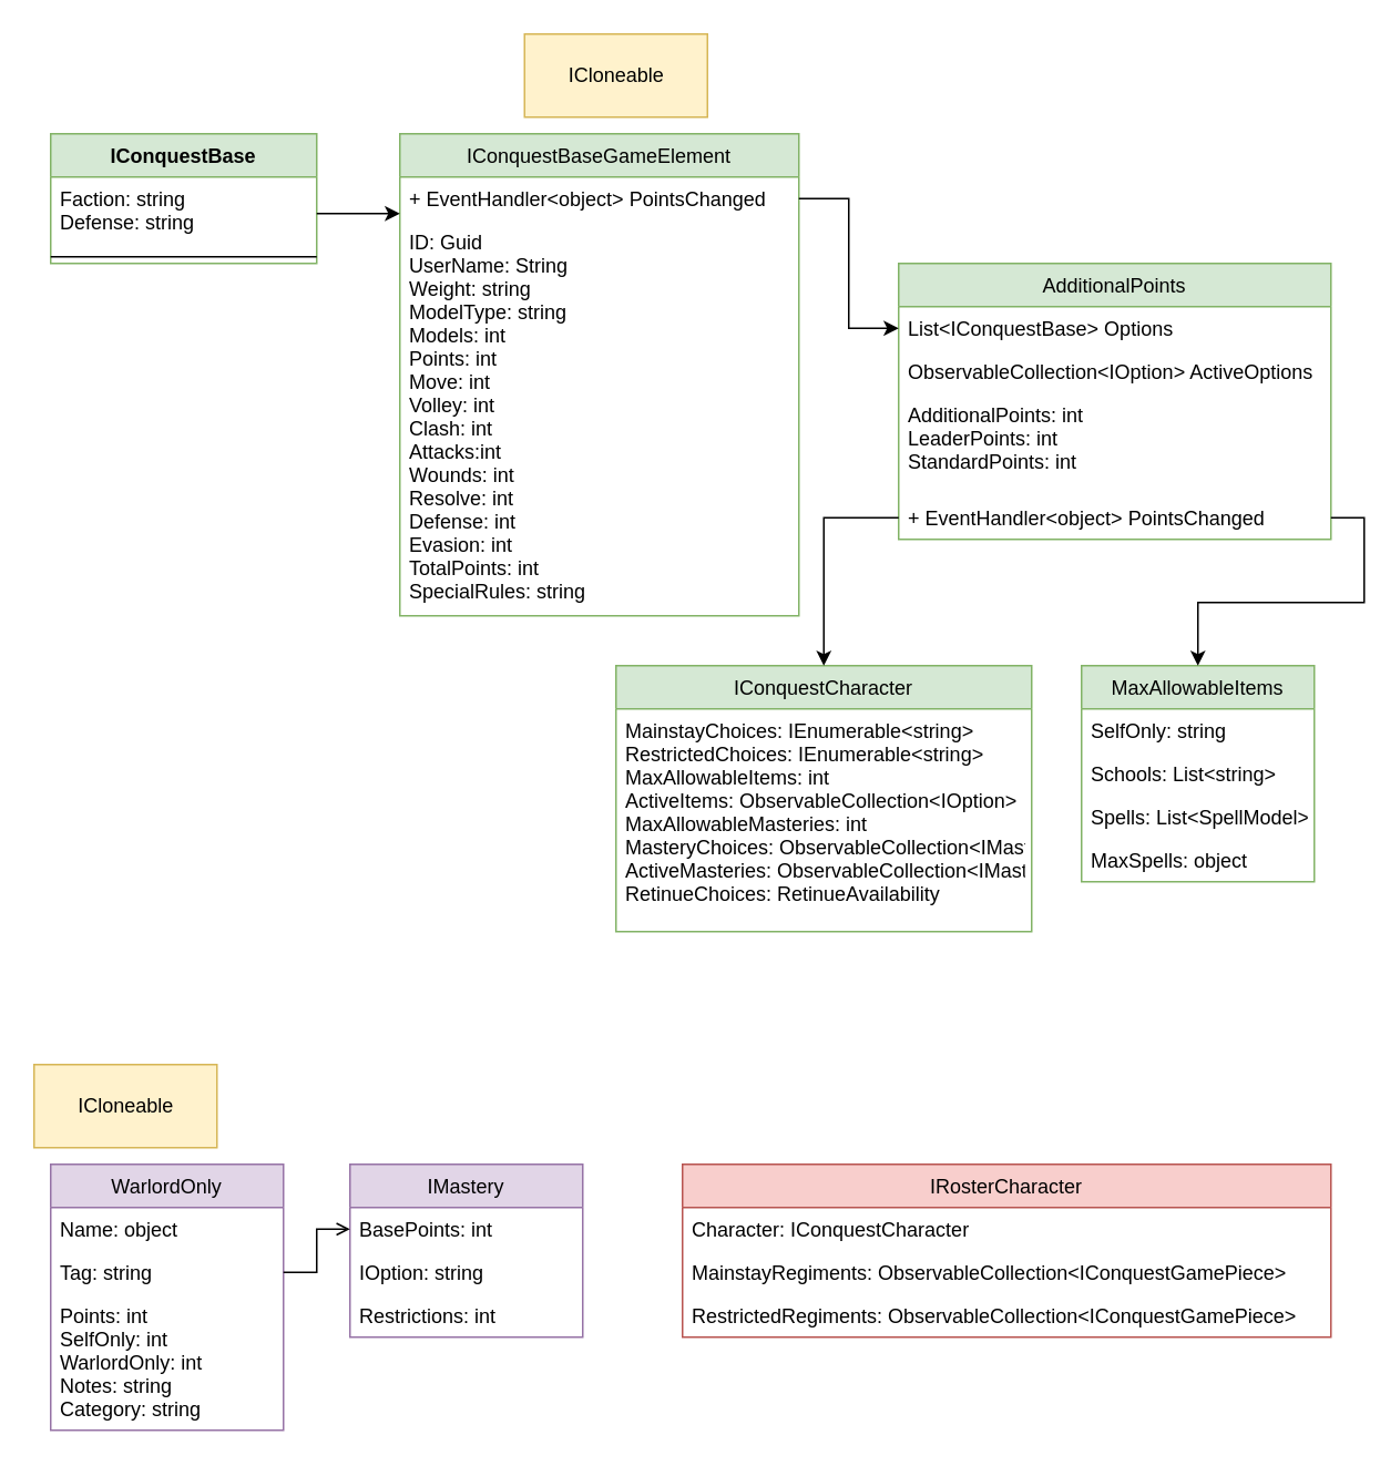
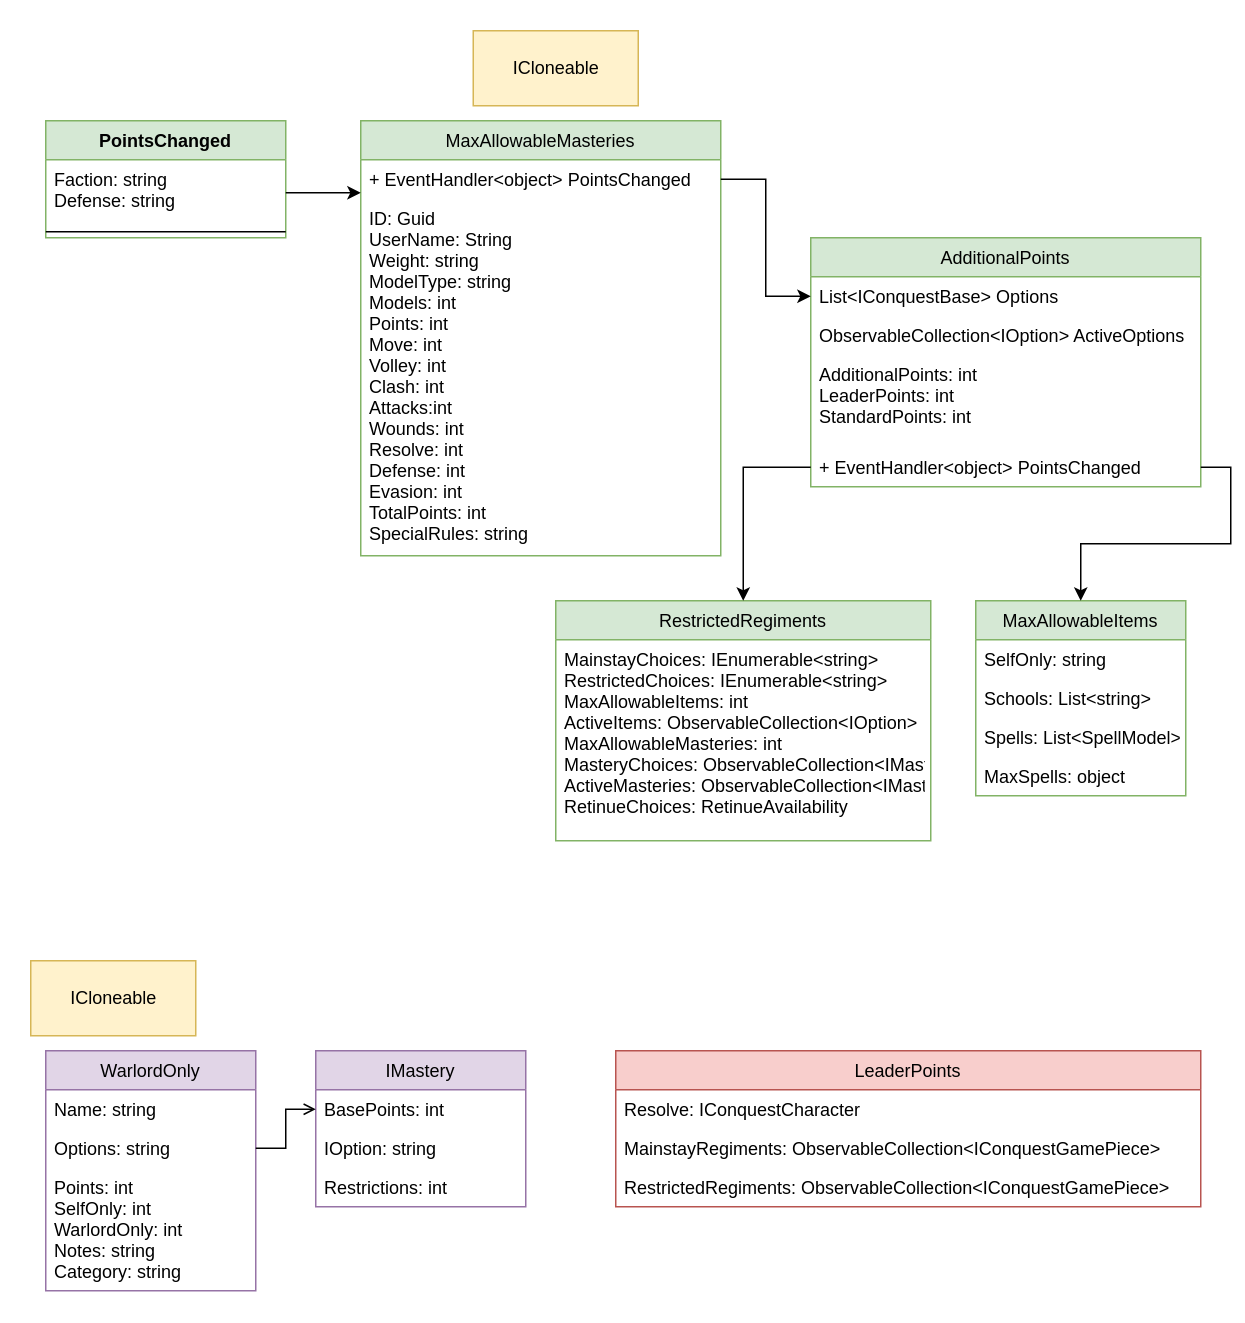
  <mxCell id="0" />
  <mxCell id="1" parent="0" />
- <mxCell id="2" value="IConquestBase" style="swimlane;fontStyle=1;align=center;verticalAlign=top;childLayout=stackLayout;horizontal=1;startSize=26;horizontalStack=0;resizeParent=1;resizeParentMax=0;resizeLast=0;collapsible=1;marginBottom=0;fillColor=#d5e8d4;strokeColor=#82b366;" vertex="1" parent="1"><mxGeometry x="30" y="80" width="160" height="78" as="geometry" /></mxCell>
+ <mxCell id="2" value="PointsChanged" style="swimlane;fontStyle=1;align=center;verticalAlign=top;childLayout=stackLayout;horizontal=1;startSize=26;horizontalStack=0;resizeParent=1;resizeParentMax=0;resizeLast=0;collapsible=1;marginBottom=0;fillColor=#d5e8d4;strokeColor=#82b366;" vertex="1" parent="1"><mxGeometry x="30" y="80" width="160" height="78" as="geometry" /></mxCell>
  <mxCell id="3" value="Faction: string&#10;Defense: string" style="text;strokeColor=none;fillColor=none;align=left;verticalAlign=top;spacingLeft=4;spacingRight=4;overflow=hidden;rotatable=0;points=[[0,0.5],[1,0.5]];portConstraint=eastwest;" vertex="1" parent="2"><mxGeometry y="26" width="160" height="44" as="geometry" /></mxCell>
  <mxCell id="4" value="" style="line;strokeWidth=1;fillColor=none;align=left;verticalAlign=middle;spacingTop=-1;spacingLeft=3;spacingRight=3;rotatable=0;labelPosition=right;points=[];portConstraint=eastwest;" vertex="1" parent="2"><mxGeometry y="70" width="160" height="8" as="geometry" /></mxCell>
- <mxCell id="5" value="IConquestBaseGameElement" style="swimlane;fontStyle=0;childLayout=stackLayout;horizontal=1;startSize=26;fillColor=#d5e8d4;horizontalStack=0;resizeParent=1;resizeParentMax=0;resizeLast=0;collapsible=1;marginBottom=0;strokeColor=#82b366;" vertex="1" parent="1"><mxGeometry x="240" y="80" width="240" height="290" as="geometry" /></mxCell>
+ <mxCell id="5" value="MaxAllowableMasteries" style="swimlane;fontStyle=0;childLayout=stackLayout;horizontal=1;startSize=26;fillColor=#d5e8d4;horizontalStack=0;resizeParent=1;resizeParentMax=0;resizeLast=0;collapsible=1;marginBottom=0;strokeColor=#82b366;" vertex="1" parent="1"><mxGeometry x="240" y="80" width="240" height="290" as="geometry" /></mxCell>
  <mxCell id="6" value="+ EventHandler&lt;object&gt; PointsChanged" style="text;strokeColor=none;fillColor=none;align=left;verticalAlign=top;spacingLeft=4;spacingRight=4;overflow=hidden;rotatable=0;points=[[0,0.5],[1,0.5]];portConstraint=eastwest;" vertex="1" parent="5"><mxGeometry y="26" width="240" height="26" as="geometry" /></mxCell>
  <mxCell id="7" value="ID: Guid&#10;UserName: String&#10;Weight: string&#10;ModelType: string&#10;Models: int&#10;Points: int&#10;Move: int&#10;Volley: int&#10;Clash: int&#10;Attacks:int&#10;Wounds: int&#10;Resolve: int&#10;Defense: int&#10;Evasion: int&#10;TotalPoints: int&#10;SpecialRules: string" style="text;strokeColor=none;fillColor=none;align=left;verticalAlign=top;spacingLeft=4;spacingRight=4;overflow=hidden;rotatable=0;points=[[0,0.5],[1,0.5]];portConstraint=eastwest;" vertex="1" parent="5"><mxGeometry y="52" width="240" height="238" as="geometry" /></mxCell>
  <mxCell id="8" value="ICloneable" style="html=1;fillColor=#fff2cc;strokeColor=#d6b656;" vertex="1" parent="1"><mxGeometry x="315" y="20" width="110" height="50" as="geometry" /></mxCell>
  <mxCell id="9" style="edgeStyle=orthogonalEdgeStyle;rounded=0;orthogonalLoop=1;jettySize=auto;html=1;exitX=1;exitY=0.5;exitDx=0;exitDy=0;" edge="1" parent="1" source="3"><mxGeometry relative="1" as="geometry"><mxPoint x="240" y="128" as="targetPoint" /></mxGeometry></mxCell>
  <mxCell id="10" value="AdditionalPoints" style="swimlane;fontStyle=0;childLayout=stackLayout;horizontal=1;startSize=26;fillColor=#d5e8d4;horizontalStack=0;resizeParent=1;resizeParentMax=0;resizeLast=0;collapsible=1;marginBottom=0;strokeColor=#82b366;" vertex="1" parent="1"><mxGeometry x="540" y="158" width="260" height="166" as="geometry" /></mxCell>
  <mxCell id="11" value="List&lt;IConquestBase&gt; Options" style="text;strokeColor=none;fillColor=none;align=left;verticalAlign=top;spacingLeft=4;spacingRight=4;overflow=hidden;rotatable=0;points=[[0,0.5],[1,0.5]];portConstraint=eastwest;" vertex="1" parent="10"><mxGeometry y="26" width="260" height="26" as="geometry" /></mxCell>
  <mxCell id="12" value="ObservableCollection&lt;IOption&gt; ActiveOptions" style="text;strokeColor=none;fillColor=none;align=left;verticalAlign=top;spacingLeft=4;spacingRight=4;overflow=hidden;rotatable=0;points=[[0,0.5],[1,0.5]];portConstraint=eastwest;" vertex="1" parent="10"><mxGeometry y="52" width="260" height="26" as="geometry" /></mxCell>
  <mxCell id="13" value="AdditionalPoints: int&#10;LeaderPoints: int&#10;StandardPoints: int&#10;" style="text;strokeColor=none;fillColor=none;align=left;verticalAlign=top;spacingLeft=4;spacingRight=4;overflow=hidden;rotatable=0;points=[[0,0.5],[1,0.5]];portConstraint=eastwest;" vertex="1" parent="10"><mxGeometry y="78" width="260" height="62" as="geometry" /></mxCell>
  <mxCell id="14" value="+ EventHandler&lt;object&gt; PointsChanged" style="text;strokeColor=none;fillColor=none;align=left;verticalAlign=top;spacingLeft=4;spacingRight=4;overflow=hidden;rotatable=0;points=[[0,0.5],[1,0.5]];portConstraint=eastwest;" vertex="1" parent="10"><mxGeometry y="140" width="260" height="26" as="geometry" /></mxCell>
  <mxCell id="15" style="edgeStyle=orthogonalEdgeStyle;rounded=0;orthogonalLoop=1;jettySize=auto;html=1;exitX=1;exitY=0.5;exitDx=0;exitDy=0;entryX=0;entryY=0.5;entryDx=0;entryDy=0;" edge="1" parent="1" source="6" target="11"><mxGeometry relative="1" as="geometry"><mxPoint x="530" y="119" as="targetPoint" /></mxGeometry></mxCell>
- <mxCell id="16" value="IConquestCharacter" style="swimlane;fontStyle=0;childLayout=stackLayout;horizontal=1;startSize=26;fillColor=#d5e8d4;horizontalStack=0;resizeParent=1;resizeParentMax=0;resizeLast=0;collapsible=1;marginBottom=0;strokeColor=#82b366;" vertex="1" parent="1"><mxGeometry x="370" y="400" width="250" height="160" as="geometry" /></mxCell>
+ <mxCell id="16" value="RestrictedRegiments" style="swimlane;fontStyle=0;childLayout=stackLayout;horizontal=1;startSize=26;fillColor=#d5e8d4;horizontalStack=0;resizeParent=1;resizeParentMax=0;resizeLast=0;collapsible=1;marginBottom=0;strokeColor=#82b366;" vertex="1" parent="1"><mxGeometry x="370" y="400" width="250" height="160" as="geometry" /></mxCell>
  <mxCell id="17" value="MainstayChoices: IEnumerable&lt;string&gt;&#10;RestrictedChoices: IEnumerable&lt;string&gt;&#10;MaxAllowableItems: int&#10;ActiveItems: ObservableCollection&lt;IOption&gt;&#10;MaxAllowableMasteries: int&#10;MasteryChoices: ObservableCollection&lt;IMastery&gt;&#10;ActiveMasteries: ObservableCollection&lt;IMastery&gt;&#10;RetinueChoices: RetinueAvailability" style="text;strokeColor=none;fillColor=none;align=left;verticalAlign=top;spacingLeft=4;spacingRight=4;overflow=hidden;rotatable=0;points=[[0,0.5],[1,0.5]];portConstraint=eastwest;" vertex="1" parent="16"><mxGeometry y="26" width="250" height="134" as="geometry" /></mxCell>
  <mxCell id="18" style="edgeStyle=orthogonalEdgeStyle;rounded=0;orthogonalLoop=1;jettySize=auto;html=1;entryX=0.5;entryY=0;entryDx=0;entryDy=0;" edge="1" parent="1" source="14" target="16"><mxGeometry relative="1" as="geometry"><mxPoint x="670" y="330" as="targetPoint" /></mxGeometry></mxCell>
  <mxCell id="19" value="WarlordOnly" style="swimlane;fontStyle=0;childLayout=stackLayout;horizontal=1;startSize=26;fillColor=#e1d5e7;horizontalStack=0;resizeParent=1;resizeParentMax=0;resizeLast=0;collapsible=1;marginBottom=0;strokeColor=#9673a6;" vertex="1" parent="1"><mxGeometry x="30" y="700" width="140" height="160" as="geometry" /></mxCell>
- <mxCell id="20" value="Name: object" style="text;strokeColor=none;fillColor=none;align=left;verticalAlign=top;spacingLeft=4;spacingRight=4;overflow=hidden;rotatable=0;points=[[0,0.5],[1,0.5]];portConstraint=eastwest;" vertex="1" parent="19"><mxGeometry y="26" width="140" height="26" as="geometry" /></mxCell>
- <mxCell id="21" value="Tag: string" style="text;strokeColor=none;fillColor=none;align=left;verticalAlign=top;spacingLeft=4;spacingRight=4;overflow=hidden;rotatable=0;points=[[0,0.5],[1,0.5]];portConstraint=eastwest;" vertex="1" parent="19"><mxGeometry y="52" width="140" height="26" as="geometry" /></mxCell>
+ <mxCell id="20" value="Name: string" style="text;strokeColor=none;fillColor=none;align=left;verticalAlign=top;spacingLeft=4;spacingRight=4;overflow=hidden;rotatable=0;points=[[0,0.5],[1,0.5]];portConstraint=eastwest;" vertex="1" parent="19"><mxGeometry y="26" width="140" height="26" as="geometry" /></mxCell>
+ <mxCell id="21" value="Options: string" style="text;strokeColor=none;fillColor=none;align=left;verticalAlign=top;spacingLeft=4;spacingRight=4;overflow=hidden;rotatable=0;points=[[0,0.5],[1,0.5]];portConstraint=eastwest;" vertex="1" parent="19"><mxGeometry y="52" width="140" height="26" as="geometry" /></mxCell>
  <mxCell id="22" value="Points: int&#10;SelfOnly: int&#10;WarlordOnly: int&#10;Notes: string&#10;Category: string" style="text;strokeColor=none;fillColor=none;align=left;verticalAlign=top;spacingLeft=4;spacingRight=4;overflow=hidden;rotatable=0;points=[[0,0.5],[1,0.5]];portConstraint=eastwest;" vertex="1" parent="19"><mxGeometry y="78" width="140" height="82" as="geometry" /></mxCell>
  <mxCell id="23" value="IMastery" style="swimlane;fontStyle=0;childLayout=stackLayout;horizontal=1;startSize=26;fillColor=#e1d5e7;horizontalStack=0;resizeParent=1;resizeParentMax=0;resizeLast=0;collapsible=1;marginBottom=0;strokeColor=#9673a6;" vertex="1" parent="1"><mxGeometry x="210" y="700" width="140" height="104" as="geometry" /></mxCell>
  <mxCell id="24" value="BasePoints: int" style="text;strokeColor=none;fillColor=none;align=left;verticalAlign=top;spacingLeft=4;spacingRight=4;overflow=hidden;rotatable=0;points=[[0,0.5],[1,0.5]];portConstraint=eastwest;" vertex="1" parent="23"><mxGeometry y="26" width="140" height="26" as="geometry" /></mxCell>
  <mxCell id="25" value="IOption: string" style="text;strokeColor=none;fillColor=none;align=left;verticalAlign=top;spacingLeft=4;spacingRight=4;overflow=hidden;rotatable=0;points=[[0,0.5],[1,0.5]];portConstraint=eastwest;" vertex="1" parent="23"><mxGeometry y="52" width="140" height="26" as="geometry" /></mxCell>
  <mxCell id="26" value="Restrictions: int" style="text;strokeColor=none;fillColor=none;align=left;verticalAlign=top;spacingLeft=4;spacingRight=4;overflow=hidden;rotatable=0;points=[[0,0.5],[1,0.5]];portConstraint=eastwest;" vertex="1" parent="23"><mxGeometry y="78" width="140" height="26" as="geometry" /></mxCell>
  <mxCell id="27" style="edgeStyle=orthogonalEdgeStyle;rounded=0;orthogonalLoop=1;jettySize=auto;html=1;exitX=1;exitY=0.5;exitDx=0;exitDy=0;entryX=0;entryY=0.5;entryDx=0;entryDy=0;endArrow=open;" edge="1" parent="1" source="21" target="24"><mxGeometry relative="1" as="geometry" /></mxCell>
  <mxCell id="28" value="MaxAllowableItems" style="swimlane;fontStyle=0;childLayout=stackLayout;horizontal=1;startSize=26;fillColor=#d5e8d4;horizontalStack=0;resizeParent=1;resizeParentMax=0;resizeLast=0;collapsible=1;marginBottom=0;strokeColor=#82b366;" vertex="1" parent="1"><mxGeometry x="650" y="400" width="140" height="130" as="geometry" /></mxCell>
  <mxCell id="29" value="SelfOnly: string" style="text;strokeColor=none;fillColor=none;align=left;verticalAlign=top;spacingLeft=4;spacingRight=4;overflow=hidden;rotatable=0;points=[[0,0.5],[1,0.5]];portConstraint=eastwest;" vertex="1" parent="28"><mxGeometry y="26" width="140" height="26" as="geometry" /></mxCell>
  <mxCell id="30" value="Schools: List&lt;string&gt;" style="text;strokeColor=none;fillColor=none;align=left;verticalAlign=top;spacingLeft=4;spacingRight=4;overflow=hidden;rotatable=0;points=[[0,0.5],[1,0.5]];portConstraint=eastwest;" vertex="1" parent="28"><mxGeometry y="52" width="140" height="26" as="geometry" /></mxCell>
  <mxCell id="31" value="Spells: List&lt;SpellModel&gt;" style="text;strokeColor=none;fillColor=none;align=left;verticalAlign=top;spacingLeft=4;spacingRight=4;overflow=hidden;rotatable=0;points=[[0,0.5],[1,0.5]];portConstraint=eastwest;" vertex="1" parent="28"><mxGeometry y="78" width="140" height="26" as="geometry" /></mxCell>
  <mxCell id="32" value="MaxSpells: object" style="text;strokeColor=none;fillColor=none;align=left;verticalAlign=top;spacingLeft=4;spacingRight=4;overflow=hidden;rotatable=0;points=[[0,0.5],[1,0.5]];portConstraint=eastwest;" vertex="1" parent="28"><mxGeometry y="104" width="140" height="26" as="geometry" /></mxCell>
  <mxCell id="33" style="edgeStyle=orthogonalEdgeStyle;rounded=0;orthogonalLoop=1;jettySize=auto;html=1;exitX=1;exitY=0.5;exitDx=0;exitDy=0;entryX=0.5;entryY=0;entryDx=0;entryDy=0;" edge="1" parent="1" source="14" target="28"><mxGeometry relative="1" as="geometry" /></mxCell>
  <mxCell id="34" value="ICloneable" style="html=1;fillColor=#fff2cc;strokeColor=#d6b656;" vertex="1" parent="1"><mxGeometry x="20" y="640" width="110" height="50" as="geometry" /></mxCell>
- <mxCell id="35" value="IRosterCharacter" style="swimlane;fontStyle=0;childLayout=stackLayout;horizontal=1;startSize=26;fillColor=#f8cecc;horizontalStack=0;resizeParent=1;resizeParentMax=0;resizeLast=0;collapsible=1;marginBottom=0;strokeColor=#b85450;" vertex="1" parent="1"><mxGeometry x="410" y="700" width="390" height="104" as="geometry" /></mxCell>
- <mxCell id="36" value="Character: IConquestCharacter" style="text;strokeColor=none;fillColor=none;align=left;verticalAlign=top;spacingLeft=4;spacingRight=4;overflow=hidden;rotatable=0;points=[[0,0.5],[1,0.5]];portConstraint=eastwest;" vertex="1" parent="35"><mxGeometry y="26" width="390" height="26" as="geometry" /></mxCell>
+ <mxCell id="35" value="LeaderPoints" style="swimlane;fontStyle=0;childLayout=stackLayout;horizontal=1;startSize=26;fillColor=#f8cecc;horizontalStack=0;resizeParent=1;resizeParentMax=0;resizeLast=0;collapsible=1;marginBottom=0;strokeColor=#b85450;" vertex="1" parent="1"><mxGeometry x="410" y="700" width="390" height="104" as="geometry" /></mxCell>
+ <mxCell id="36" value="Resolve: IConquestCharacter" style="text;strokeColor=none;fillColor=none;align=left;verticalAlign=top;spacingLeft=4;spacingRight=4;overflow=hidden;rotatable=0;points=[[0,0.5],[1,0.5]];portConstraint=eastwest;" vertex="1" parent="35"><mxGeometry y="26" width="390" height="26" as="geometry" /></mxCell>
  <mxCell id="37" value="MainstayRegiments: ObservableCollection&lt;IConquestGamePiece&gt;" style="text;strokeColor=none;fillColor=none;align=left;verticalAlign=top;spacingLeft=4;spacingRight=4;overflow=hidden;rotatable=0;points=[[0,0.5],[1,0.5]];portConstraint=eastwest;" vertex="1" parent="35"><mxGeometry y="52" width="390" height="26" as="geometry" /></mxCell>
  <mxCell id="38" value="RestrictedRegiments: ObservableCollection&lt;IConquestGamePiece&gt;" style="text;strokeColor=none;fillColor=none;align=left;verticalAlign=top;spacingLeft=4;spacingRight=4;overflow=hidden;rotatable=0;points=[[0,0.5],[1,0.5]];portConstraint=eastwest;" vertex="1" parent="35"><mxGeometry y="78" width="390" height="26" as="geometry" /></mxCell>
